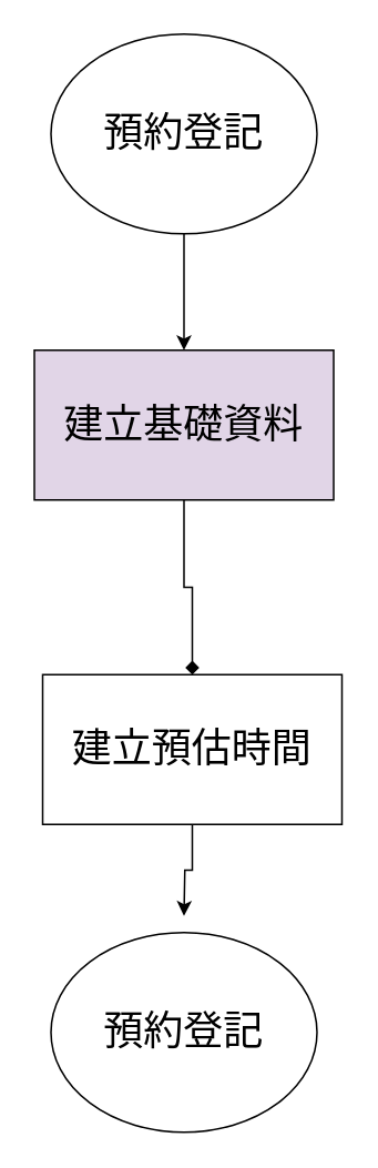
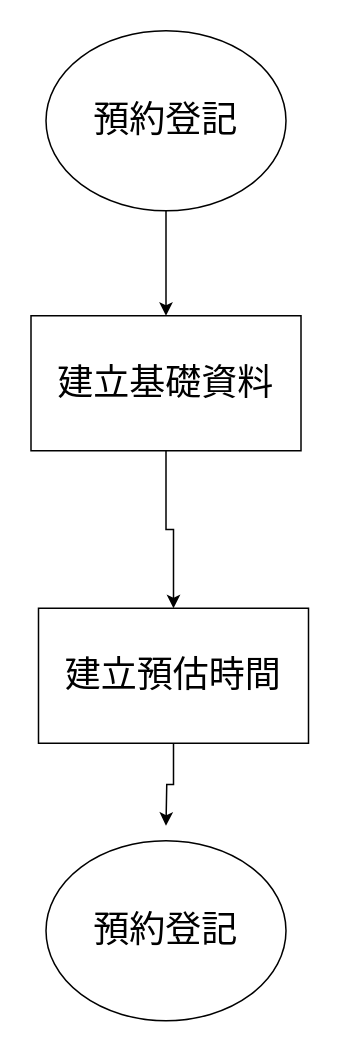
  <mxCell id="0" />
  <mxCell id="1" parent="0" />
  <mxCell id="2" value="" style="edgeStyle=orthogonalEdgeStyle;rounded=0;orthogonalLoop=1;jettySize=auto;html=1;" parent="1" source="3" target="5" edge="1"><mxGeometry relative="1" as="geometry" /></mxCell>
  <mxCell id="3" value="&lt;font style=&quot;font-size: 24px;&quot;&gt;預約登記&lt;/font&gt;" style="ellipse;whiteSpace=wrap;html=1;" parent="1" vertex="1"><mxGeometry x="30" y="20" width="160" height="120" as="geometry" /></mxCell>
- <mxCell id="4" value="" style="edgeStyle=orthogonalEdgeStyle;rounded=0;orthogonalLoop=1;jettySize=auto;html=1;endArrow=diamond;" parent="1" source="5" target="7" edge="1"><mxGeometry relative="1" as="geometry" /></mxCell>
- <mxCell id="5" value="&lt;font style=&quot;font-size: 24px;&quot;&gt;建立基礎資料&lt;/font&gt;" style="whiteSpace=wrap;html=1;fillColor=#e1d5e7;" parent="1" vertex="1"><mxGeometry x="20" y="210" width="180" height="90" as="geometry" /></mxCell>
+ <mxCell id="4" value="" style="edgeStyle=orthogonalEdgeStyle;rounded=0;orthogonalLoop=1;jettySize=auto;html=1;" parent="1" source="5" target="7" edge="1"><mxGeometry relative="1" as="geometry" /></mxCell>
+ <mxCell id="5" value="&lt;font style=&quot;font-size: 24px;&quot;&gt;建立基礎資料&lt;/font&gt;" style="whiteSpace=wrap;html=1;" parent="1" vertex="1"><mxGeometry x="20" y="210" width="180" height="90" as="geometry" /></mxCell>
  <mxCell id="6" value="" style="edgeStyle=orthogonalEdgeStyle;rounded=0;orthogonalLoop=1;jettySize=auto;html=1;" parent="1" source="7" edge="1"><mxGeometry relative="1" as="geometry"><mxPoint x="110" y="550" as="targetPoint" /></mxGeometry></mxCell>
  <mxCell id="7" value="建立預估時間" style="whiteSpace=wrap;html=1;fontSize=24;" parent="1" vertex="1"><mxGeometry x="25" y="405" width="180" height="90" as="geometry" /></mxCell>
  <mxCell id="8" value="&lt;font style=&quot;font-size: 24px;&quot;&gt;預約登記&lt;/font&gt;" style="ellipse;whiteSpace=wrap;html=1;" vertex="1" parent="1"><mxGeometry x="30" y="560" width="160" height="120" as="geometry" /></mxCell>
